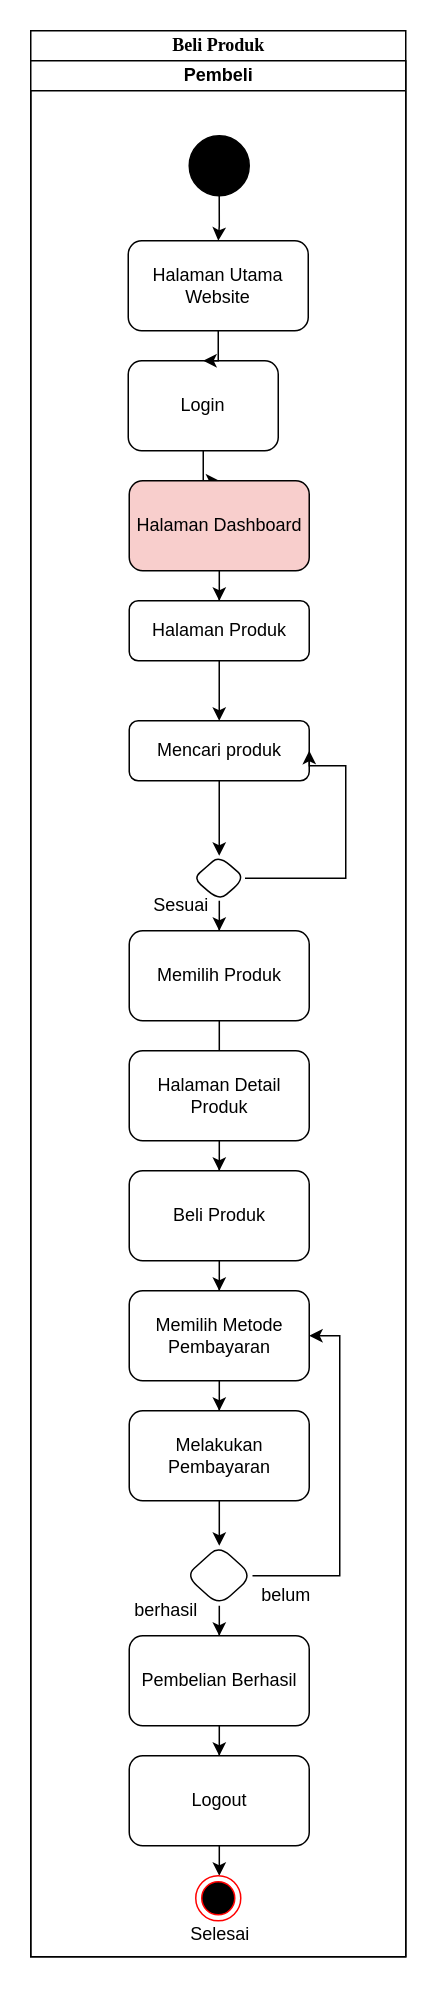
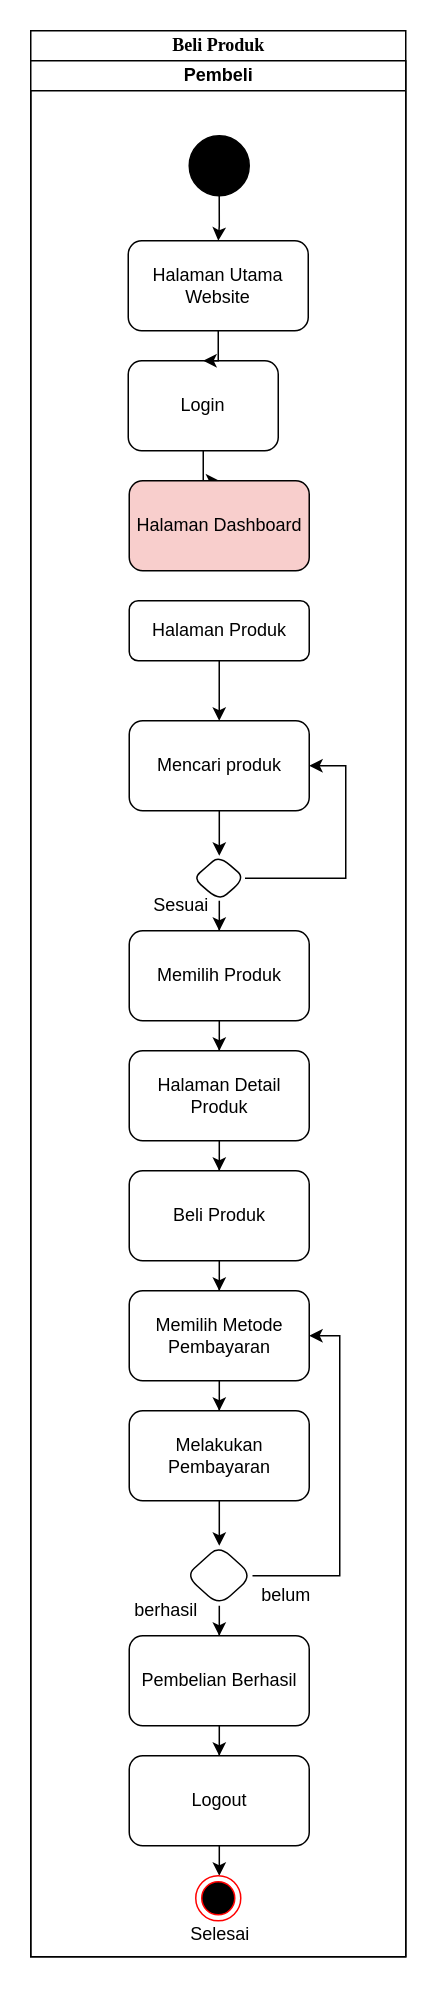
  <mxCell id="0" />
  <mxCell id="1" parent="0" />
  <mxCell id="2" value="Beli Produk" style="swimlane;html=1;childLayout=stackLayout;startSize=20;rounded=0;shadow=0;comic=0;labelBackgroundColor=none;strokeWidth=1;fontFamily=Verdana;fontSize=12;align=center;" parent="1" vertex="1"><mxGeometry x="20" y="20" width="250" height="1284" as="geometry" /></mxCell>
  <mxCell id="3" value="Pembeli" style="swimlane;html=1;startSize=20;" parent="2" vertex="1"><mxGeometry y="20" width="250" height="1264" as="geometry" /></mxCell>
  <mxCell id="4" style="edgeStyle=orthogonalEdgeStyle;rounded=0;orthogonalLoop=1;jettySize=auto;html=1;entryX=0.5;entryY=0;entryDx=0;entryDy=0;" parent="3" source="5" target="12" edge="1"><mxGeometry relative="1" as="geometry" /></mxCell>
  <mxCell id="5" value="" style="ellipse;whiteSpace=wrap;html=1;rounded=0;shadow=0;comic=0;labelBackgroundColor=none;strokeWidth=1;fillColor=#000000;fontFamily=Verdana;fontSize=12;align=center;" parent="3" vertex="1"><mxGeometry x="105.65" y="50" width="40" height="40" as="geometry" /></mxCell>
  <mxCell id="6" value="" style="edgeStyle=orthogonalEdgeStyle;rounded=0;orthogonalLoop=1;jettySize=auto;html=1;entryX=0;entryY=0.5;entryDx=0;entryDy=0;exitX=0.055;exitY=0.5;exitDx=0;exitDy=0;exitPerimeter=0;" parent="3" edge="1"><mxGeometry relative="1" as="geometry"><mxPoint x="77.5" y="170.0" as="targetPoint" /><Array as="points"><mxPoint x="40" y="225" /><mxPoint x="40" y="170" /></Array></mxGeometry></mxCell>
  <mxCell id="7" value="" style="edgeStyle=orthogonalEdgeStyle;rounded=0;orthogonalLoop=1;jettySize=auto;html=1;" parent="3" source="8" target="10" edge="1"><mxGeometry relative="1" as="geometry" /></mxCell>
  <mxCell id="8" value="Login" style="whiteSpace=wrap;html=1;rounded=1;" parent="3" vertex="1"><mxGeometry x="65.005" y="200" width="100" height="60" as="geometry" /></mxCell>
- <mxCell id="9" value="" style="edgeStyle=orthogonalEdgeStyle;rounded=0;orthogonalLoop=1;jettySize=auto;html=1;" parent="3" source="10" target="14" edge="1"><mxGeometry relative="1" as="geometry" /></mxCell>
  <mxCell id="10" value="Halaman Dashboard" style="whiteSpace=wrap;html=1;rounded=1;fillColor=#f8cecc;" parent="3" vertex="1"><mxGeometry x="65.655" y="280" width="120" height="60" as="geometry" /></mxCell>
  <mxCell id="11" value="" style="edgeStyle=orthogonalEdgeStyle;rounded=0;orthogonalLoop=1;jettySize=auto;html=1;" parent="3" source="12" target="8" edge="1"><mxGeometry relative="1" as="geometry" /></mxCell>
  <mxCell id="12" value="Halaman Utama Website" style="rounded=1;whiteSpace=wrap;html=1;" parent="3" vertex="1"><mxGeometry x="65" y="120" width="120" height="60" as="geometry" /></mxCell>
  <mxCell id="13" value="" style="edgeStyle=orthogonalEdgeStyle;rounded=0;orthogonalLoop=1;jettySize=auto;html=1;" parent="3" source="14" target="16" edge="1"><mxGeometry relative="1" as="geometry" /></mxCell>
  <mxCell id="14" value="Halaman Produk" style="whiteSpace=wrap;html=1;rounded=1;" parent="3" vertex="1"><mxGeometry x="65.655" y="360" width="120" height="40" as="geometry" /></mxCell>
  <mxCell id="15" value="" style="edgeStyle=orthogonalEdgeStyle;rounded=0;orthogonalLoop=1;jettySize=auto;html=1;" parent="3" source="16" target="19" edge="1"><mxGeometry relative="1" as="geometry" /></mxCell>
- <mxCell id="16" value="Mencari produk" style="whiteSpace=wrap;html=1;rounded=1;" parent="3" vertex="1"><mxGeometry x="65.655" y="440" width="120" height="40" as="geometry" /></mxCell>
+ <mxCell id="16" value="Mencari produk" style="whiteSpace=wrap;html=1;rounded=1;" parent="3" vertex="1"><mxGeometry x="65.655" y="440" width="120" height="60" as="geometry" /></mxCell>
  <mxCell id="17" value="" style="edgeStyle=orthogonalEdgeStyle;rounded=0;orthogonalLoop=1;jettySize=auto;html=1;" parent="3" source="19" target="21" edge="1"><mxGeometry relative="1" as="geometry" /></mxCell>
  <mxCell id="18" style="edgeStyle=orthogonalEdgeStyle;rounded=0;orthogonalLoop=1;jettySize=auto;html=1;exitX=1;exitY=0.5;exitDx=0;exitDy=0;entryX=1;entryY=0.5;entryDx=0;entryDy=0;" parent="3" source="19" target="16" edge="1"><mxGeometry relative="1" as="geometry"><Array as="points"><mxPoint x="210" y="545" /><mxPoint x="210" y="470" /></Array></mxGeometry></mxCell>
  <mxCell id="19" value="" style="rhombus;whiteSpace=wrap;html=1;rounded=1;" parent="3" vertex="1"><mxGeometry x="108.48" y="530" width="34.35" height="30" as="geometry" /></mxCell>
- <mxCell id="20" value="" style="edgeStyle=orthogonalEdgeStyle;rounded=0;orthogonalLoop=1;jettySize=auto;html=1;endArrow=none;" parent="3" source="21" target="23" edge="1"><mxGeometry relative="1" as="geometry" /></mxCell>
+ <mxCell id="20" value="" style="edgeStyle=orthogonalEdgeStyle;rounded=0;orthogonalLoop=1;jettySize=auto;html=1;" parent="3" source="21" target="23" edge="1"><mxGeometry relative="1" as="geometry" /></mxCell>
  <mxCell id="21" value="Memilih Produk" style="whiteSpace=wrap;html=1;rounded=1;" parent="3" vertex="1"><mxGeometry x="65.655" y="580" width="120" height="60" as="geometry" /></mxCell>
  <mxCell id="22" value="" style="edgeStyle=orthogonalEdgeStyle;rounded=0;orthogonalLoop=1;jettySize=auto;html=1;" parent="3" source="23" target="25" edge="1"><mxGeometry relative="1" as="geometry" /></mxCell>
  <mxCell id="23" value="Halaman Detail Produk" style="whiteSpace=wrap;html=1;rounded=1;" parent="3" vertex="1"><mxGeometry x="65.655" y="660" width="120" height="60" as="geometry" /></mxCell>
  <mxCell id="24" value="" style="edgeStyle=orthogonalEdgeStyle;rounded=0;orthogonalLoop=1;jettySize=auto;html=1;" parent="3" source="25" target="27" edge="1"><mxGeometry relative="1" as="geometry" /></mxCell>
  <mxCell id="25" value="Beli Produk" style="whiteSpace=wrap;html=1;rounded=1;" parent="3" vertex="1"><mxGeometry x="65.655" y="740" width="120" height="60" as="geometry" /></mxCell>
  <mxCell id="26" value="" style="edgeStyle=orthogonalEdgeStyle;rounded=0;orthogonalLoop=1;jettySize=auto;html=1;" parent="3" source="27" target="29" edge="1"><mxGeometry relative="1" as="geometry" /></mxCell>
  <mxCell id="27" value="Memilih Metode Pembayaran" style="whiteSpace=wrap;html=1;rounded=1;" parent="3" vertex="1"><mxGeometry x="65.655" y="820" width="120" height="60" as="geometry" /></mxCell>
  <mxCell id="28" value="" style="edgeStyle=orthogonalEdgeStyle;rounded=0;orthogonalLoop=1;jettySize=auto;html=1;" parent="3" source="29" target="32" edge="1"><mxGeometry relative="1" as="geometry" /></mxCell>
  <mxCell id="29" value="Melakukan Pembayaran" style="whiteSpace=wrap;html=1;rounded=1;" parent="3" vertex="1"><mxGeometry x="65.655" y="900" width="120" height="60" as="geometry" /></mxCell>
  <mxCell id="30" style="edgeStyle=orthogonalEdgeStyle;rounded=0;orthogonalLoop=1;jettySize=auto;html=1;entryX=1;entryY=0.5;entryDx=0;entryDy=0;" parent="3" source="32" target="27" edge="1"><mxGeometry relative="1" as="geometry"><Array as="points"><mxPoint x="206" y="1010" /><mxPoint x="206" y="850" /></Array></mxGeometry></mxCell>
  <mxCell id="31" value="" style="edgeStyle=orthogonalEdgeStyle;rounded=0;orthogonalLoop=1;jettySize=auto;html=1;" parent="3" source="32" target="34" edge="1"><mxGeometry relative="1" as="geometry" /></mxCell>
  <mxCell id="32" value="" style="rhombus;whiteSpace=wrap;html=1;rounded=1;" parent="3" vertex="1"><mxGeometry x="103.48" y="990" width="44.35" height="40" as="geometry" /></mxCell>
  <mxCell id="33" value="" style="edgeStyle=orthogonalEdgeStyle;rounded=0;orthogonalLoop=1;jettySize=auto;html=1;" parent="3" source="34" target="36" edge="1"><mxGeometry relative="1" as="geometry" /></mxCell>
  <mxCell id="34" value="Pembelian Berhasil" style="whiteSpace=wrap;html=1;rounded=1;" parent="3" vertex="1"><mxGeometry x="65.655" y="1050" width="120" height="60" as="geometry" /></mxCell>
  <mxCell id="35" value="" style="edgeStyle=orthogonalEdgeStyle;rounded=0;orthogonalLoop=1;jettySize=auto;html=1;entryX=0.5;entryY=0;entryDx=0;entryDy=0;" parent="3" source="36" target="37" edge="1"><mxGeometry relative="1" as="geometry" /></mxCell>
  <mxCell id="36" value="Logout" style="whiteSpace=wrap;html=1;rounded=1;" parent="3" vertex="1"><mxGeometry x="65.655" y="1130" width="120" height="60" as="geometry" /></mxCell>
  <mxCell id="37" value="" style="ellipse;html=1;shape=endState;fillColor=#000000;strokeColor=#ff0000;" parent="3" vertex="1"><mxGeometry x="110.01" y="1210" width="30" height="30" as="geometry" /></mxCell>
  <mxCell id="38" value="Selesai" style="text;html=1;align=center;verticalAlign=middle;resizable=0;points=[];autosize=1;strokeColor=none;fillColor=none;" parent="3" vertex="1"><mxGeometry x="95.66" y="1234" width="60" height="30" as="geometry" /></mxCell>
  <mxCell id="39" value="belum" style="text;html=1;align=center;verticalAlign=middle;resizable=0;points=[];autosize=1;strokeColor=none;fillColor=none;" parent="1" vertex="1"><mxGeometry x="160" y="1048" width="60" height="30" as="geometry" /></mxCell>
  <mxCell id="40" value="berhasil" style="text;html=1;align=center;verticalAlign=middle;resizable=0;points=[];autosize=1;strokeColor=none;fillColor=none;" parent="1" vertex="1"><mxGeometry x="75" y="1058" width="70" height="30" as="geometry" /></mxCell>
  <mxCell id="41" value="Sesuai" style="text;html=1;align=center;verticalAlign=middle;resizable=0;points=[];autosize=1;strokeColor=none;fillColor=none;" parent="1" vertex="1"><mxGeometry x="90" y="588" width="60" height="30" as="geometry" /></mxCell>
